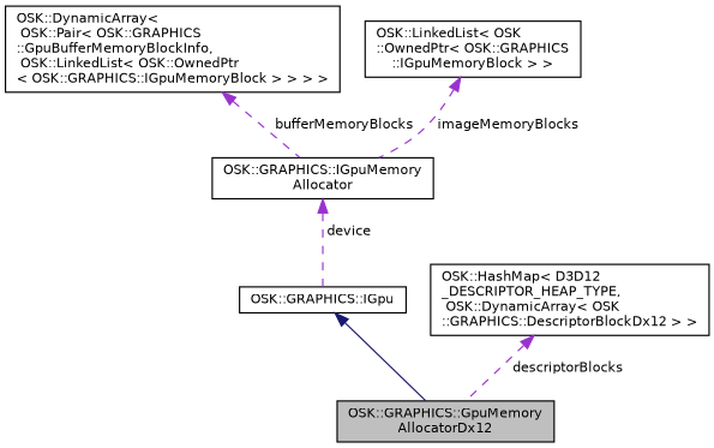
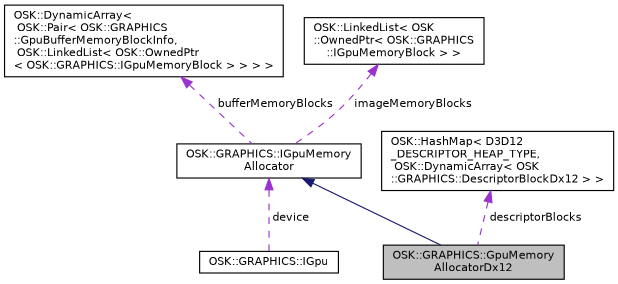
  digraph {
    rankdir=TB
    node [color=black fillcolor=white fontname=Helvetica fontsize=10 shape=record style=filled]
    edge [color=darkorchid3 dir=back fontname=Helvetica fontsize=10 labelfontname=Helvetica labelfontsize=10 style=dashed]
    n1 [fillcolor=grey75 fontcolor=black height=0.2 label="OSK::GRAPHICS::GpuMemory\lAllocatorDx12" width=0.4]
    n2 [height=0.2 label="OSK::GRAPHICS::IGpuMemory\lAllocator" width=0.4]
    n3 [height=0.2 label="OSK::GRAPHICS::IGpu" width=0.4]
    n4 [height=0.2 label="OSK::DynamicArray\<\l OSK::Pair\< OSK::GRAPHICS\l::GpuBufferMemoryBlockInfo,\l OSK::LinkedList\< OSK::OwnedPtr\l\< OSK::GRAPHICS::IGpuMemoryBlock \> \> \> \>" width=0.4]
    n5 [height=0.2 label="OSK::LinkedList\< OSK\l::OwnedPtr\< OSK::GRAPHICS\l::IGpuMemoryBlock \> \>" width=0.4]
    n6 [height=0.2 label="OSK::HashMap\< D3D12\l_DESCRIPTOR_HEAP_TYPE,\l OSK::DynamicArray\< OSK\l::GRAPHICS::DescriptorBlockDx12 \> \>" width=0.4]
-   n3 -> n1 [color=midnightblue style=solid]
+   n2 -> n1 [color=midnightblue style=solid]
    n2 -> n3 [label=" device"]
    n4 -> n2 [label=" bufferMemoryBlocks"]
    n5 -> n2 [label=" imageMemoryBlocks"]
    n6 -> n1 [label=" descriptorBlocks"]
  }
